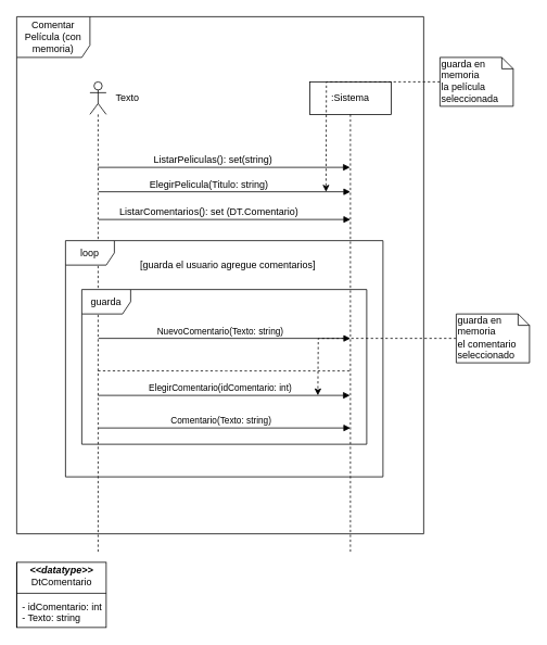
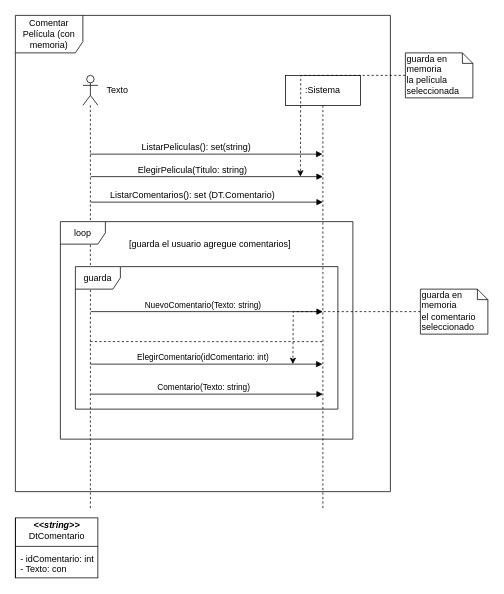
  <mxCell id="0" />
  <mxCell id="1" parent="0" />
  <mxCell id="2" value="Comentar Película (con memoria)" style="shape=umlFrame;whiteSpace=wrap;html=1;width=90;height=50;" parent="1" vertex="1"><mxGeometry x="20" y="20" width="500" height="635" as="geometry" /></mxCell>
  <mxCell id="3" value="" style="shape=umlLifeline;participant=umlActor;perimeter=lifelinePerimeter;whiteSpace=wrap;html=1;container=1;collapsible=0;recursiveResize=0;verticalAlign=top;spacingTop=36;labelBackgroundColor=#ffffff;outlineConnect=0;" parent="1" vertex="1"><mxGeometry x="110" y="100" width="20" height="580" as="geometry" /></mxCell>
  <mxCell id="4" value=":Sistema" style="shape=umlLifeline;perimeter=lifelinePerimeter;whiteSpace=wrap;html=1;container=1;collapsible=0;recursiveResize=0;outlineConnect=0;" parent="1" vertex="1"><mxGeometry x="380" y="100" width="100" height="580" as="geometry" /></mxCell>
  <mxCell id="5" value="" style="html=1;verticalAlign=bottom;endArrow=block;" parent="1" source="3" target="4" edge="1"><mxGeometry width="80" relative="1" as="geometry"><mxPoint x="120" y="275" as="sourcePoint" /><mxPoint x="200" y="275" as="targetPoint" /><Array as="points"><mxPoint x="280" y="205" /></Array></mxGeometry></mxCell>
  <mxCell id="6" value="ListarPeliculas(): set(string)" style="text;html=1;resizable=0;points=[];align=center;verticalAlign=middle;labelBackgroundColor=#ffffff;" parent="5" vertex="1" connectable="0"><mxGeometry x="-0.166" y="3" relative="1" as="geometry"><mxPoint x="11.5" y="-7" as="offset" /></mxGeometry></mxCell>
  <mxCell id="7" value="loop" style="shape=umlFrame;whiteSpace=wrap;html=1;" parent="1" vertex="1"><mxGeometry x="80" y="295" width="390" height="290" as="geometry" /></mxCell>
  <mxCell id="8" value="[guarda el usuario agregue comentarios]" style="text;html=1;resizable=0;points=[];autosize=1;align=left;verticalAlign=top;spacingTop=-4;" parent="1" vertex="1"><mxGeometry x="170" y="315" width="240" height="20" as="geometry" /></mxCell>
  <mxCell id="9" value="guarda" style="shape=umlFrame;whiteSpace=wrap;html=1;" parent="1" vertex="1"><mxGeometry x="100" y="355" width="350" height="190" as="geometry" /></mxCell>
  <mxCell id="10" value="NuevoComentario(Texto: string)" style="html=1;verticalAlign=bottom;endArrow=block;" parent="1" edge="1"><mxGeometry x="-0.034" width="80" relative="1" as="geometry"><mxPoint x="120.5" y="415" as="sourcePoint" /><mxPoint x="430" y="415" as="targetPoint" /><Array as="points" /><mxPoint as="offset" /></mxGeometry></mxCell>
  <mxCell id="11" value="" style="edgeStyle=orthogonalEdgeStyle;rounded=0;orthogonalLoop=1;jettySize=auto;html=1;dashed=1;" parent="1" source="12" edge="1"><mxGeometry relative="1" as="geometry"><mxPoint x="400" y="235" as="targetPoint" /><Array as="points" /></mxGeometry></mxCell>
  <mxCell id="12" value="&lt;div&gt;guarda en &lt;br&gt;&lt;/div&gt;&lt;div&gt;memoria &lt;br&gt;&lt;/div&gt;&lt;div&gt;la película seleccionada&lt;/div&gt;" style="shape=note;whiteSpace=wrap;html=1;size=14;verticalAlign=top;align=left;spacingTop=-6;" parent="1" vertex="1"><mxGeometry x="540" y="70" width="90" height="60" as="geometry" /></mxCell>
  <mxCell id="13" value="" style="edgeStyle=orthogonalEdgeStyle;rounded=0;orthogonalLoop=1;jettySize=auto;html=1;dashed=1;" parent="1" source="14" edge="1"><mxGeometry relative="1" as="geometry"><mxPoint x="390" y="485" as="targetPoint" /><Array as="points" /></mxGeometry></mxCell>
  <mxCell id="14" value="&lt;div&gt;guarda en &lt;br&gt;&lt;/div&gt;&lt;div&gt;memoria &lt;br&gt;&lt;/div&gt;&lt;div&gt;el comentario seleccionado&lt;br&gt;&lt;/div&gt;" style="shape=note;whiteSpace=wrap;html=1;size=14;verticalAlign=top;align=left;spacingTop=-6;" parent="1" vertex="1"><mxGeometry x="560" y="385" width="90" height="60" as="geometry" /></mxCell>
  <mxCell id="15" value="" style="html=1;verticalAlign=bottom;endArrow=block;" parent="1" edge="1"><mxGeometry width="80" relative="1" as="geometry"><mxPoint x="120.5" y="235" as="sourcePoint" /><mxPoint x="430" y="235" as="targetPoint" /></mxGeometry></mxCell>
  <mxCell id="16" value="ElegirPelicula(Titulo: string)" style="text;html=1;resizable=0;points=[];align=center;verticalAlign=middle;labelBackgroundColor=#ffffff;" parent="15" vertex="1" connectable="0"><mxGeometry x="-0.166" y="3" relative="1" as="geometry"><mxPoint x="6" y="-7" as="offset" /></mxGeometry></mxCell>
  <mxCell id="17" value="" style="html=1;verticalAlign=bottom;endArrow=block;" parent="1" edge="1"><mxGeometry width="80" relative="1" as="geometry"><mxPoint x="120.5" y="269" as="sourcePoint" /><mxPoint x="430" y="269" as="targetPoint" /></mxGeometry></mxCell>
  <mxCell id="18" value="ListarComentarios(): set (DT.Comentario)" style="text;html=1;resizable=0;points=[];align=center;verticalAlign=middle;labelBackgroundColor=#ffffff;" parent="17" vertex="1" connectable="0"><mxGeometry x="-0.166" y="3" relative="1" as="geometry"><mxPoint x="6" y="-7" as="offset" /></mxGeometry></mxCell>
  <mxCell id="19" value="" style="endArrow=none;dashed=1;html=1;exitX=0.057;exitY=0.526;exitDx=0;exitDy=0;exitPerimeter=0;" parent="1" source="9" edge="1"><mxGeometry width="50" height="50" relative="1" as="geometry"><mxPoint x="20" y="765" as="sourcePoint" /><mxPoint x="430" y="455" as="targetPoint" /><Array as="points"><mxPoint x="275" y="455" /></Array></mxGeometry></mxCell>
  <mxCell id="20" value="ElegirComentario(idComentario: int)" style="html=1;verticalAlign=bottom;endArrow=block;" parent="1" edge="1"><mxGeometry x="-0.031" width="80" relative="1" as="geometry"><mxPoint x="120" y="485" as="sourcePoint" /><mxPoint x="429.5" y="485" as="targetPoint" /><Array as="points" /><mxPoint as="offset" /></mxGeometry></mxCell>
  <mxCell id="21" value="Comentario(Texto: string)" style="html=1;verticalAlign=bottom;endArrow=block;" parent="1" edge="1"><mxGeometry x="-0.031" width="80" relative="1" as="geometry"><mxPoint x="120.5" y="525" as="sourcePoint" /><mxPoint x="430" y="525" as="targetPoint" /><Array as="points" /><mxPoint as="offset" /></mxGeometry></mxCell>
  <mxCell id="22" value="Texto" style="text;html=1;resizable=0;points=[];autosize=1;align=left;verticalAlign=top;spacingTop=-4;" parent="1" vertex="1"><mxGeometry x="140" y="110" width="60" height="20" as="geometry" /></mxCell>
  <mxCell id="23" value="" style="shape=internalStorage;whiteSpace=wrap;html=1;backgroundOutline=1;dx=0;dy=38;" vertex="1" parent="1"><mxGeometry x="20" y="690" width="110" height="80" as="geometry" /></mxCell>
- <mxCell id="24" value="&lt;i&gt;&lt;b&gt;&amp;lt;&amp;lt;datatype&amp;gt;&amp;gt;&lt;/b&gt;&lt;/i&gt;" style="text;html=1;resizable=0;points=[];autosize=1;align=center;verticalAlign=top;spacingTop=-4;" vertex="1" parent="1"><mxGeometry x="30" y="690" width="90" height="20" as="geometry" /></mxCell>
+ <mxCell id="24" value="&lt;i&gt;&lt;b&gt;&amp;lt;&amp;lt;string&amp;gt;&amp;gt;&lt;/b&gt;&lt;/i&gt;" style="text;html=1;resizable=0;points=[];autosize=1;align=center;verticalAlign=top;spacingTop=-4;" vertex="1" parent="1"><mxGeometry x="30" y="690" width="90" height="20" as="geometry" /></mxCell>
  <mxCell id="25" value="DtComentario" style="text;html=1;resizable=0;points=[];autosize=1;align=center;verticalAlign=top;spacingTop=-4;" vertex="1" parent="1"><mxGeometry x="30" y="705" width="90" height="20" as="geometry" /></mxCell>
- <mxCell id="26" value="- idComentario: int&lt;br&gt;- Texto: string&lt;br&gt;" style="text;html=1;resizable=0;points=[];autosize=1;align=left;verticalAlign=top;spacingTop=-4;" vertex="1" parent="1"><mxGeometry x="25" y="735" width="110" height="30" as="geometry" /></mxCell>
+ <mxCell id="26" value="- idComentario: int&lt;br&gt;- Texto: con&lt;br&gt;" style="text;html=1;resizable=0;points=[];autosize=1;align=left;verticalAlign=top;spacingTop=-4;" vertex="1" parent="1"><mxGeometry x="25" y="735" width="110" height="30" as="geometry" /></mxCell>
